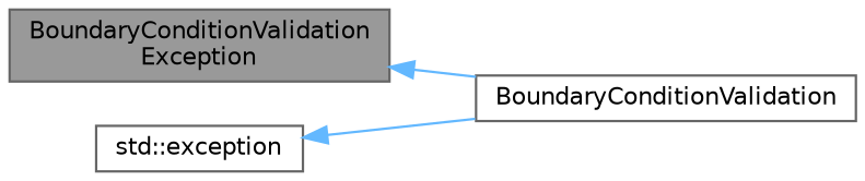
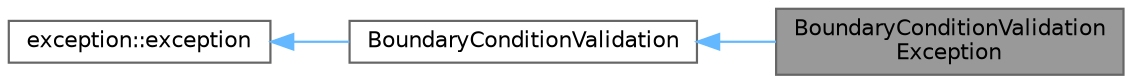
  digraph {
    rankdir=LR
    node [color=gray40 fillcolor=white fontname=Helvetica fontsize=10 shape=box style=filled]
    edge [color=steelblue1 dir=back fontname=Helvetica fontsize=10 labelfontname=Helvetica labelfontsize=10 style=solid]
    n1 [fillcolor=grey60 fontcolor=black height=0.2 label="BoundaryConditionValidation\lException" width=0.4]
    n2 [height=0.2 label=BoundaryConditionValidation width=0.4]
-   n3 [height=0.2 label="std::exception" width=0.4]
-   n1 -> n2
+   n3 [height=0.2 label="exception::exception" width=0.4]
+   n2 -> n1
    n3 -> n2
  }
